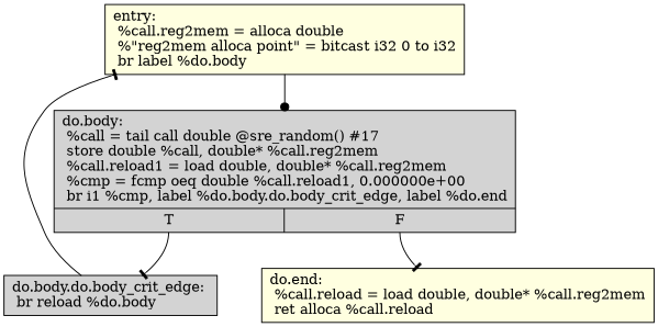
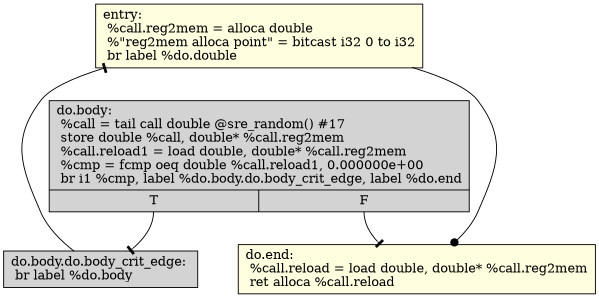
  digraph {
    node [fillcolor=lightyellow shape=record style=filled]
    edge [arrowhead=tee]
-   n1 [label="{entry:\l  %call.reg2mem = alloca double\l  %\"reg2mem alloca point\" = bitcast i32 0 to i32\l  br label %do.body\l}"]
+   n1 [label="{entry:\l  %call.reg2mem = alloca double\l  %\"reg2mem alloca point\" = bitcast i32 0 to i32\l  br label %do.double\l}"]
    n2 [fillcolor=lightgrey label="{do.body:                                          \l  %call = tail call double @sre_random() #17\l  store double %call, double* %call.reg2mem\l  %call.reload1 = load double, double* %call.reg2mem\l  %cmp = fcmp oeq double %call.reload1, 0.000000e+00\l  br i1 %cmp, label %do.body.do.body_crit_edge, label %do.end\l|{<s0>T|<s1>F}}"]
-   n3 [fillcolor=lightgrey label="{do.body.do.body_crit_edge:                        \l  br reload %do.body\l}"]
+   n3 [fillcolor=lightgrey label="{do.body.do.body_crit_edge:                        \l  br label %do.body\l}"]
    n4 [label="{do.end:                                           \l  %call.reload = load double, double* %call.reg2mem\l  ret alloca %call.reload\l}"]
-   n1 -> n2 [arrowhead=dot]
+   n1 -> n4 [arrowhead=dot]
    n2 -> n3 [tailport=s0]
    n2 -> n4 [tailport=s1]
    n3 -> n1
  }
